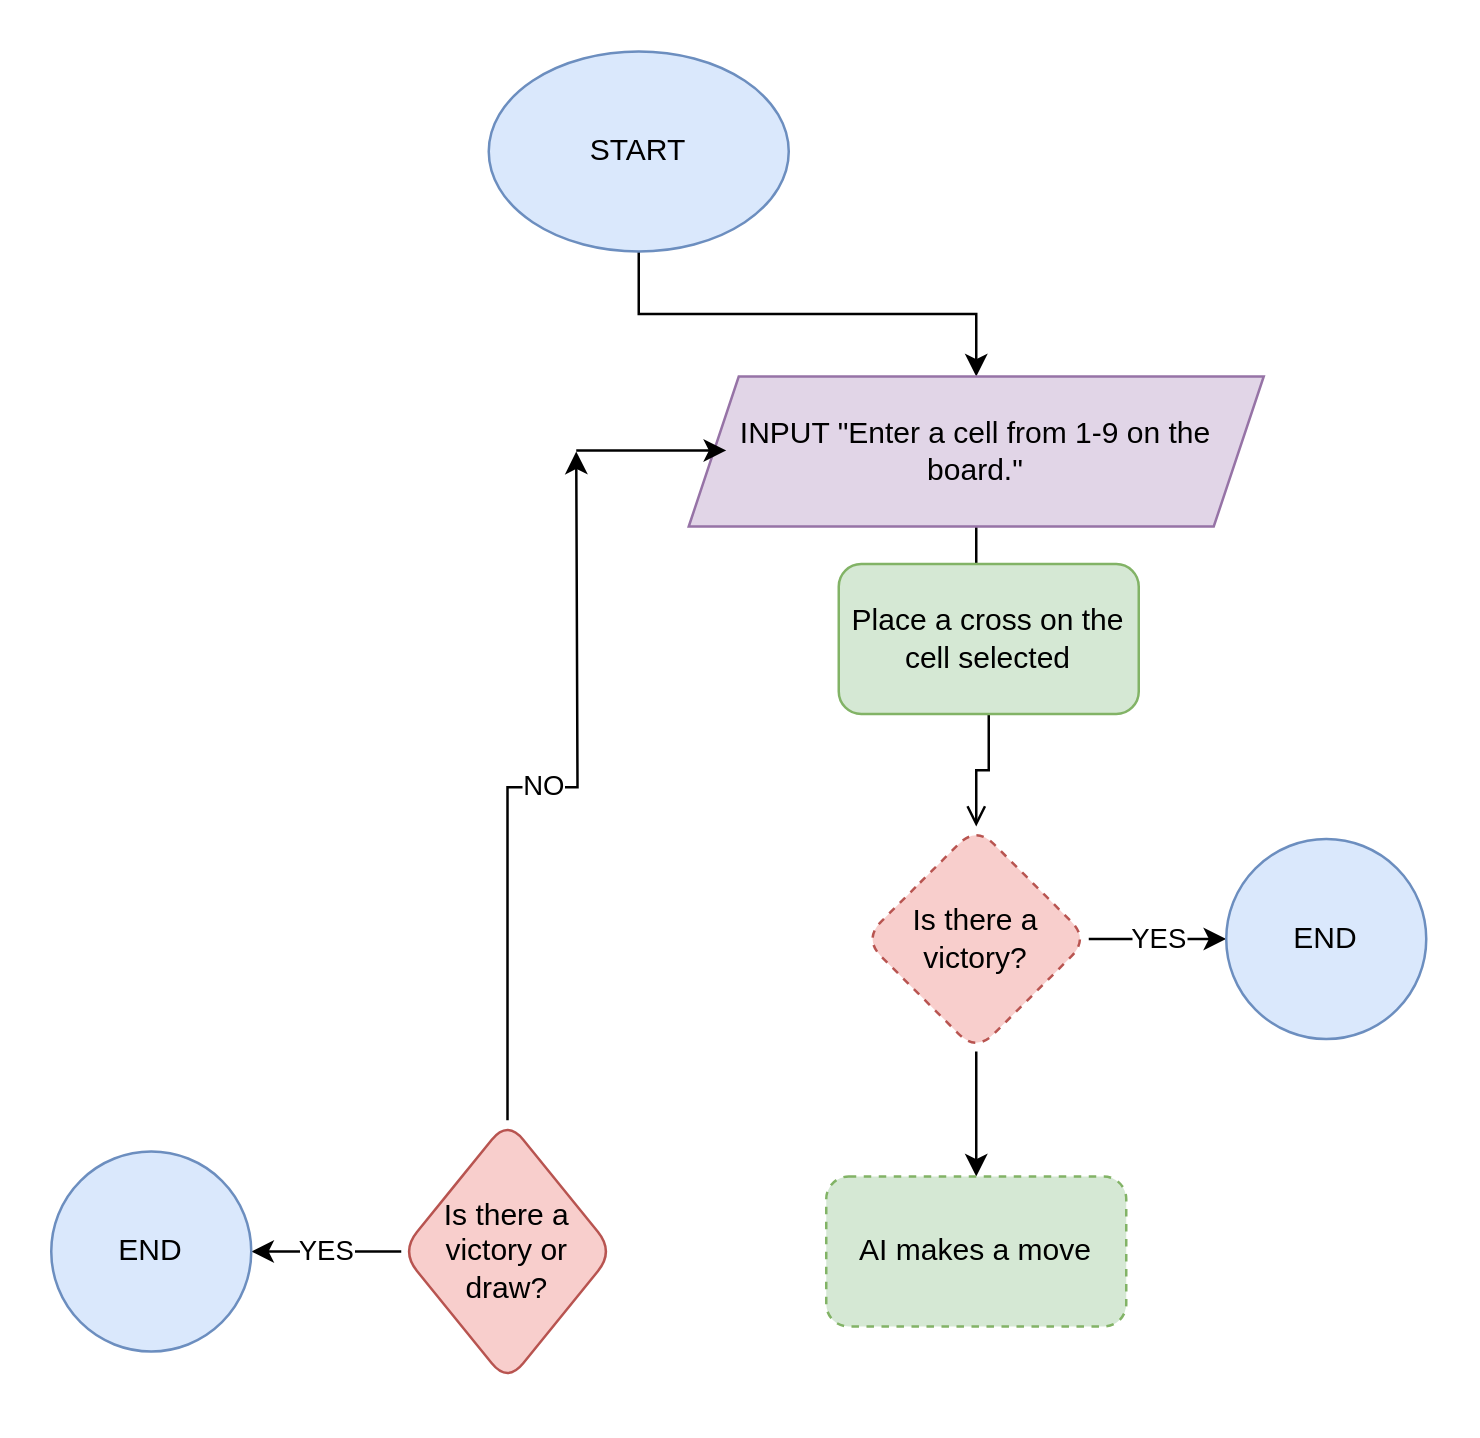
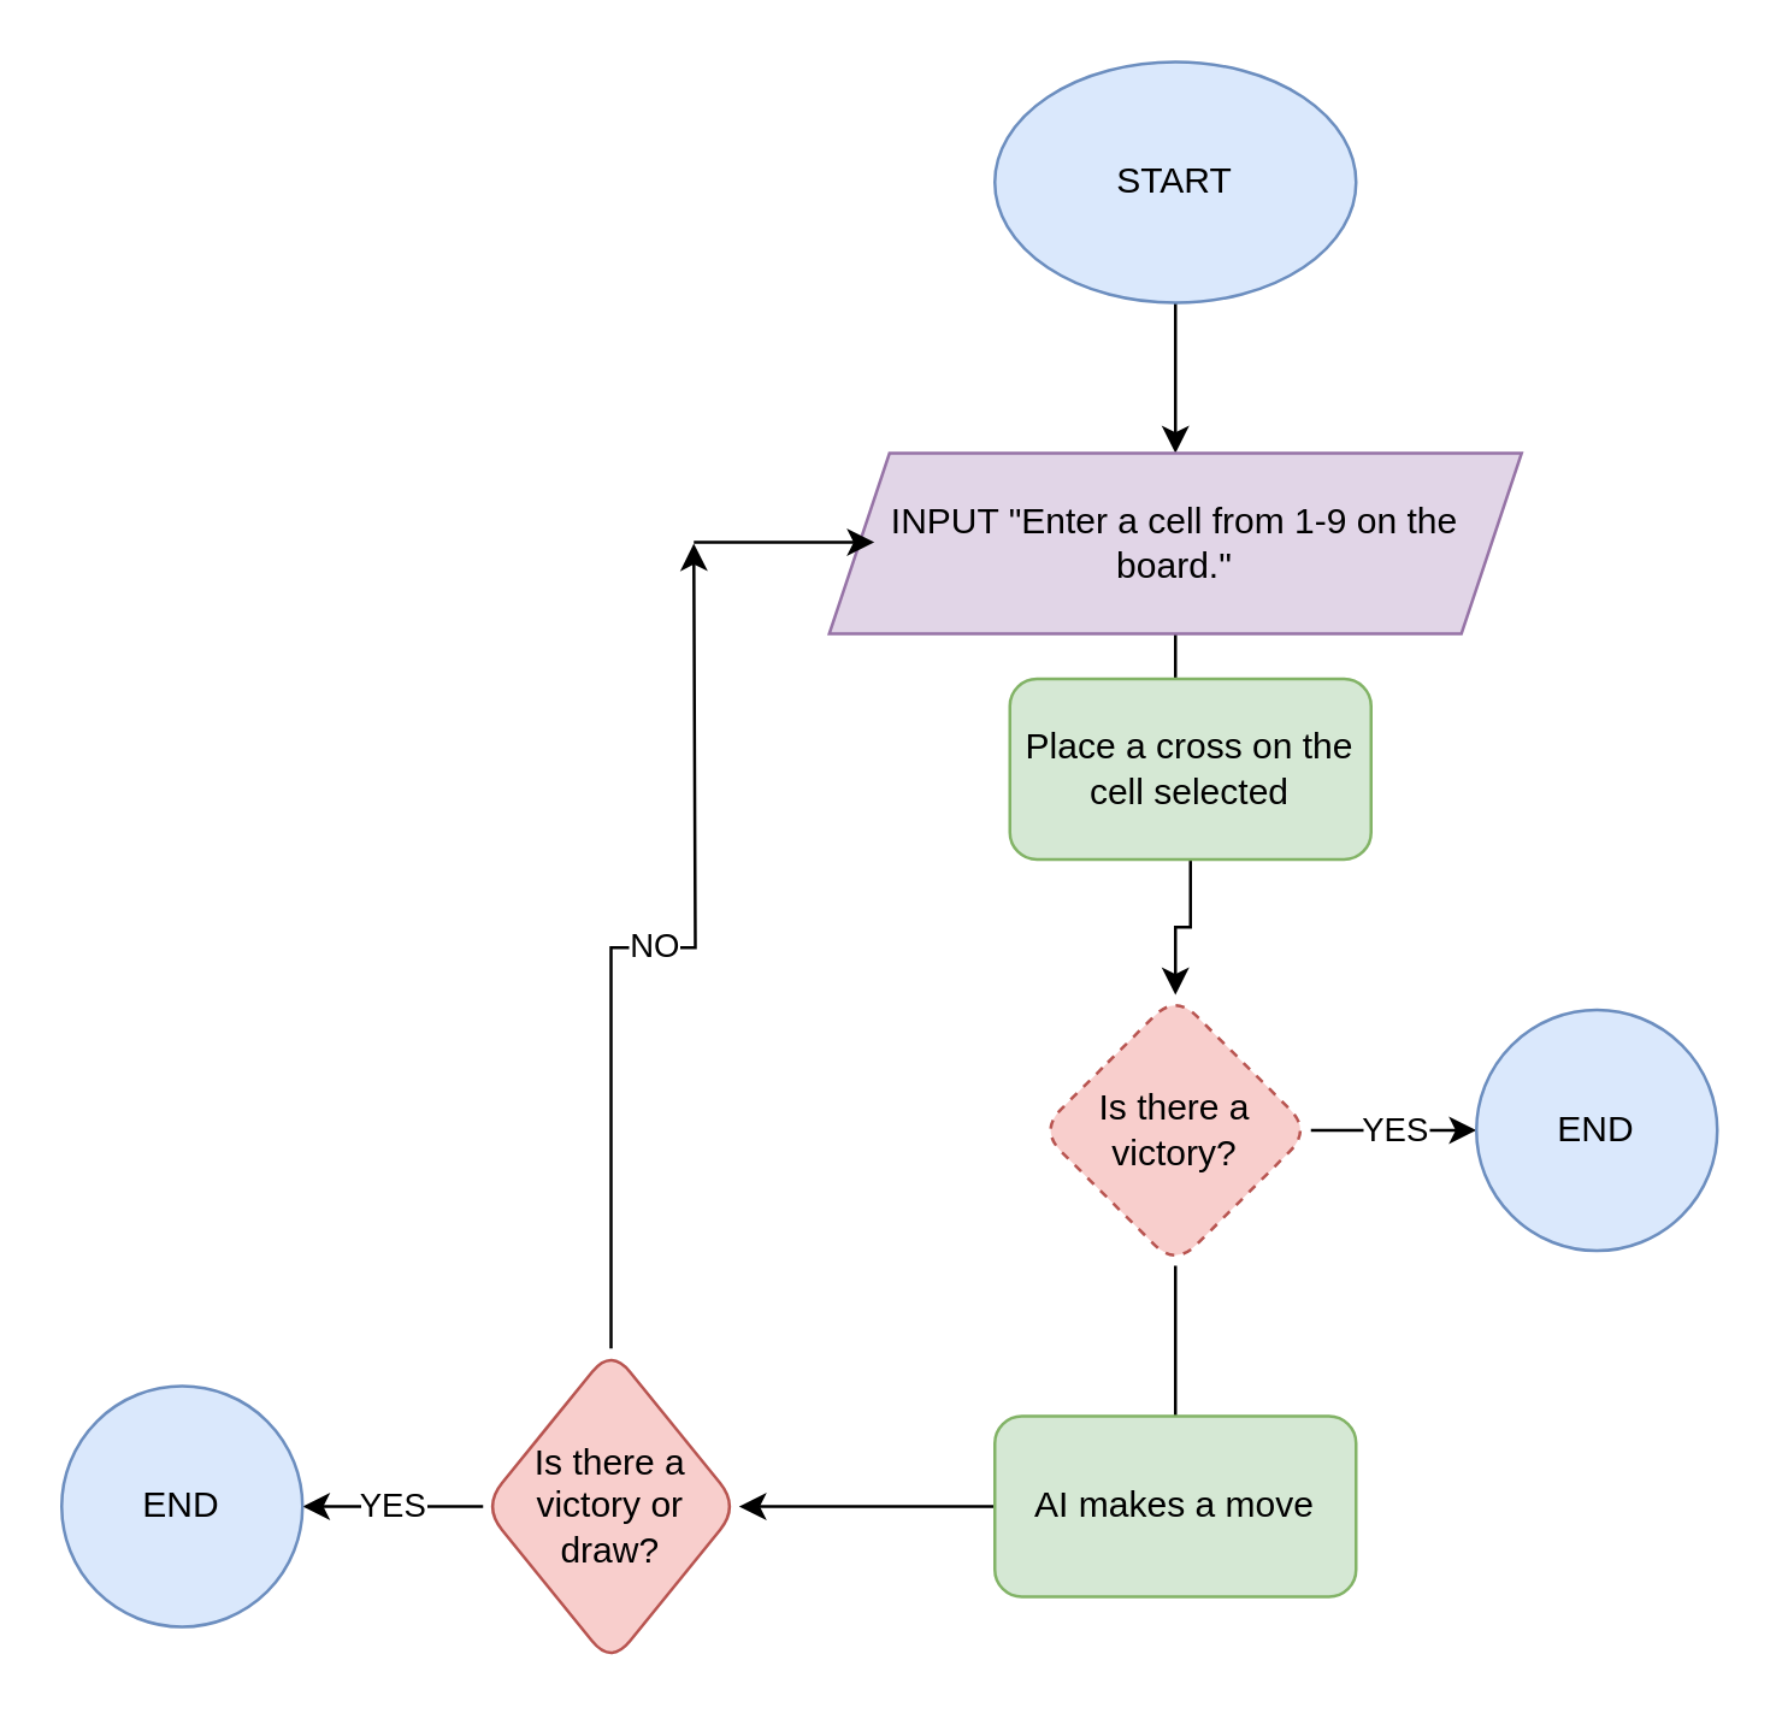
  <mxCell id="0" />
  <mxCell id="1" parent="0" />
  <mxCell id="2" style="edgeStyle=orthogonalEdgeStyle;rounded=0;orthogonalLoop=1;jettySize=auto;html=1;entryX=0.5;entryY=0;entryDx=0;entryDy=0;" edge="1" parent="1" source="3" target="5"><mxGeometry relative="1" as="geometry" /></mxCell>
- <mxCell id="3" value="START" style="ellipse;whiteSpace=wrap;html=1;fillColor=#dae8fc;strokeColor=#6c8ebf;" vertex="1" parent="1"><mxGeometry x="195" y="20" width="120" height="80" as="geometry" /></mxCell>
+ <mxCell id="3" value="START" style="ellipse;whiteSpace=wrap;html=1;fillColor=#dae8fc;strokeColor=#6c8ebf;" vertex="1" parent="1"><mxGeometry x="330" y="20" width="120" height="80" as="geometry" /></mxCell>
  <mxCell id="4" value="" style="edgeStyle=orthogonalEdgeStyle;rounded=0;orthogonalLoop=1;jettySize=auto;html=1;" edge="1" parent="1" source="5" target="7"><mxGeometry relative="1" as="geometry" /></mxCell>
  <mxCell id="5" value="INPUT &quot;Enter a cell from 1-9 on the board.&quot;" style="shape=parallelogram;perimeter=parallelogramPerimeter;whiteSpace=wrap;html=1;fixedSize=1;fillColor=#e1d5e7;strokeColor=#9673a6;" vertex="1" parent="1"><mxGeometry x="275" y="150" width="230" height="60" as="geometry" /></mxCell>
- <mxCell id="6" value="" style="edgeStyle=orthogonalEdgeStyle;rounded=0;orthogonalLoop=1;jettySize=auto;html=1;endArrow=open;" edge="1" parent="1" source="7" target="10"><mxGeometry relative="1" as="geometry" /></mxCell>
+ <mxCell id="6" value="" style="edgeStyle=orthogonalEdgeStyle;rounded=0;orthogonalLoop=1;jettySize=auto;html=1;" edge="1" parent="1" source="7" target="10"><mxGeometry relative="1" as="geometry" /></mxCell>
  <mxCell id="7" value="Place a cross on the cell selected" style="rounded=1;whiteSpace=wrap;html=1;fillColor=#d5e8d4;strokeColor=#82b366;" vertex="1" parent="1"><mxGeometry x="335" y="225" width="120" height="60" as="geometry" /></mxCell>
  <mxCell id="8" value="YES" style="edgeStyle=orthogonalEdgeStyle;rounded=0;orthogonalLoop=1;jettySize=auto;html=1;" edge="1" parent="1" source="10" target="11"><mxGeometry relative="1" as="geometry" /></mxCell>
- <mxCell id="9" value="" style="edgeStyle=orthogonalEdgeStyle;rounded=0;orthogonalLoop=1;jettySize=auto;html=1;" edge="1" parent="1" source="10" target="13"><mxGeometry relative="1" as="geometry" /></mxCell>
+ <mxCell id="9" value="" style="edgeStyle=orthogonalEdgeStyle;rounded=0;orthogonalLoop=1;jettySize=auto;html=1;endArrow=none;" edge="1" parent="1" source="10" target="13"><mxGeometry relative="1" as="geometry" /></mxCell>
  <mxCell id="10" value="Is there a victory?" style="rhombus;whiteSpace=wrap;html=1;fillColor=#f8cecc;strokeColor=#b85450;rounded=1;dashed=1;" vertex="1" parent="1"><mxGeometry x="345" y="330" width="90" height="90" as="geometry" /></mxCell>
  <mxCell id="11" value="END" style="ellipse;whiteSpace=wrap;html=1;aspect=fixed;fillColor=#dae8fc;strokeColor=#6c8ebf;" vertex="1" parent="1"><mxGeometry x="490" y="335" width="80" height="80" as="geometry" /></mxCell>
- <mxCell id="13" value="AI makes a move" style="rounded=1;whiteSpace=wrap;html=1;fillColor=#d5e8d4;strokeColor=#82b366;dashed=1;" vertex="1" parent="1"><mxGeometry x="330" y="470" width="120" height="60" as="geometry" /></mxCell>
+ <mxCell id="12" value="" style="edgeStyle=orthogonalEdgeStyle;rounded=0;orthogonalLoop=1;jettySize=auto;html=1;" edge="1" parent="1" source="13" target="16"><mxGeometry relative="1" as="geometry" /></mxCell>
+ <mxCell id="13" value="AI makes a move" style="rounded=1;whiteSpace=wrap;html=1;fillColor=#d5e8d4;strokeColor=#82b366;" vertex="1" parent="1"><mxGeometry x="330" y="470" width="120" height="60" as="geometry" /></mxCell>
  <mxCell id="14" value="YES" style="edgeStyle=orthogonalEdgeStyle;rounded=0;orthogonalLoop=1;jettySize=auto;html=1;" edge="1" parent="1" source="16" target="17"><mxGeometry relative="1" as="geometry" /></mxCell>
  <mxCell id="15" value="NO" style="edgeStyle=orthogonalEdgeStyle;rounded=0;orthogonalLoop=1;jettySize=auto;html=1;" edge="1" parent="1" source="16"><mxGeometry relative="1" as="geometry"><mxPoint x="230" y="180" as="targetPoint" /></mxGeometry></mxCell>
  <mxCell id="16" value="Is there a victory or draw?" style="rhombus;whiteSpace=wrap;html=1;fillColor=#f8cecc;strokeColor=#b85450;rounded=1;" vertex="1" parent="1"><mxGeometry x="160" y="447.5" width="85" height="105" as="geometry" /></mxCell>
  <mxCell id="17" value="END" style="ellipse;whiteSpace=wrap;html=1;fillColor=#dae8fc;strokeColor=#6c8ebf;rounded=1;" vertex="1" parent="1"><mxGeometry x="20" y="460" width="80" height="80" as="geometry" /></mxCell>
  <mxCell id="18" value="" style="endArrow=classic;html=1;rounded=0;" edge="1" parent="1"><mxGeometry width="50" height="50" relative="1" as="geometry"><mxPoint x="230" y="179.6" as="sourcePoint" /><mxPoint x="290" y="179.6" as="targetPoint" /><Array as="points"><mxPoint x="270" y="179.6" /></Array></mxGeometry></mxCell>
